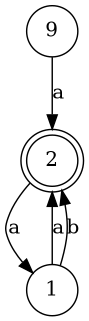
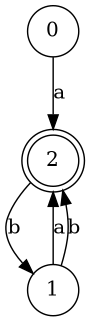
  digraph {
    rankdir=TB
    node [shape=circle]
    2 [shape=doublecircle]
    1
-   0 [label=9]
-   2 -> 1 [label=a]
+   0
+   2 -> 1 [label=b]
    1 -> 2 [label=a]
    1 -> 2 [label=b]
    0 -> 2 [label=a]
  }
